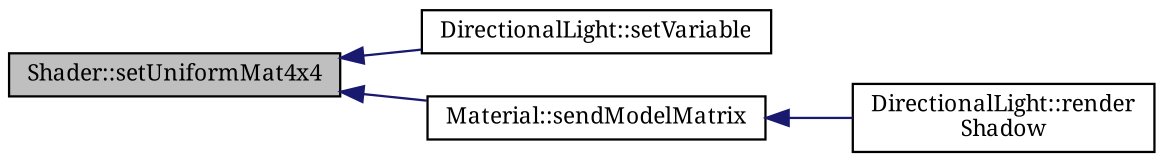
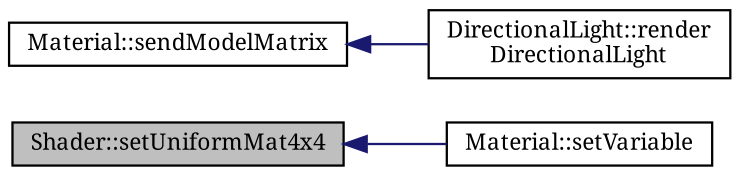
  digraph {
    fontname="Noto Serif"
    rankdir=LR
    node [color=black fillcolor=white fontname="Noto Serif" fontsize=10 shape=record style=filled]
    edge [color=midnightblue dir=back fontname="Noto Serif" fontsize=10 labelfontname=Helvetica labelfontsize=10 style=solid]
    n1 [fillcolor=grey75 fontcolor=black height=0.2 label="Shader::setUniformMat4x4" width=0.4]
-   n2 [height=0.2 label="DirectionalLight::setVariable" width=0.4]
+   n2 [height=0.2 label="Material::setVariable" width=0.4]
    n3 [height=0.2 label="Material::sendModelMatrix" width=0.4]
-   n4 [height=0.2 label="DirectionalLight::render\lShadow" width=0.4]
+   n4 [height=0.2 label="DirectionalLight::render\lDirectionalLight" width=0.4]
    n1 -> n2
-   n1 -> n3
    n3 -> n4
  }
